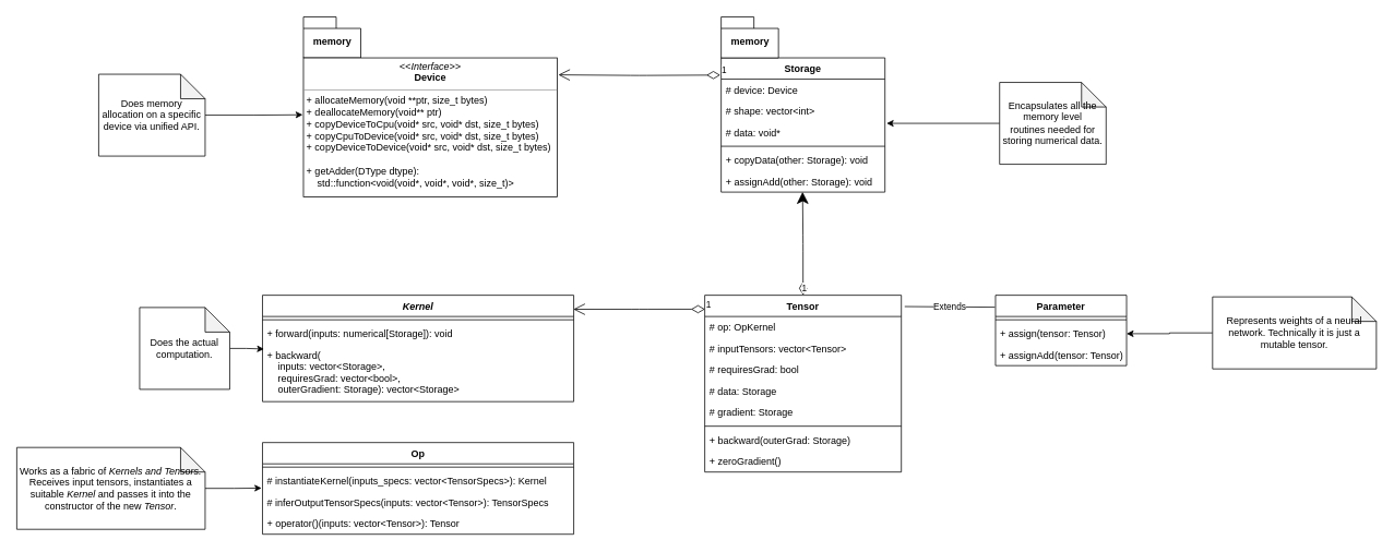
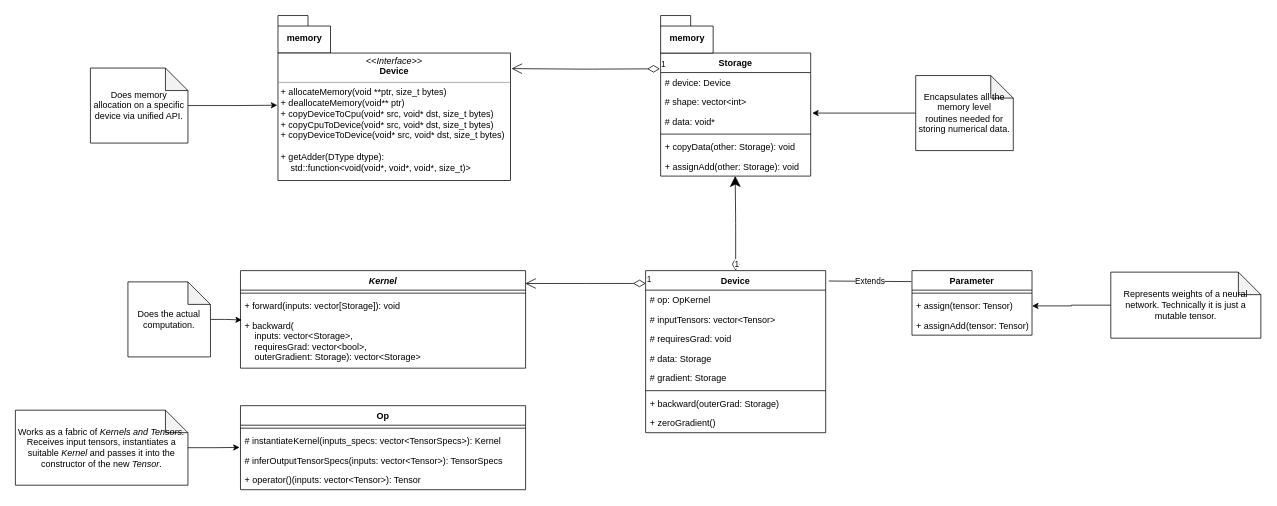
  <mxCell id="0" />
  <mxCell id="1" parent="0" />
- <mxCell id="2" value="Tensor" style="swimlane;fontStyle=1;align=center;verticalAlign=top;childLayout=stackLayout;horizontal=1;startSize=26;horizontalStack=0;resizeParent=1;resizeParentMax=0;resizeLast=0;collapsible=1;marginBottom=0;" parent="1" vertex="1"><mxGeometry x="860" y="360" width="240" height="216" as="geometry" /></mxCell>
+ <mxCell id="2" value="Device" style="swimlane;fontStyle=1;align=center;verticalAlign=top;childLayout=stackLayout;horizontal=1;startSize=26;horizontalStack=0;resizeParent=1;resizeParentMax=0;resizeLast=0;collapsible=1;marginBottom=0;" parent="1" vertex="1"><mxGeometry x="860" y="360" width="240" height="216" as="geometry" /></mxCell>
  <mxCell id="3" value="# op: OpKernel" style="text;strokeColor=none;fillColor=none;align=left;verticalAlign=top;spacingLeft=4;spacingRight=4;overflow=hidden;rotatable=0;points=[[0,0.5],[1,0.5]];portConstraint=eastwest;" parent="2" vertex="1"><mxGeometry y="26" width="240" height="26" as="geometry" /></mxCell>
  <mxCell id="4" value="# inputTensors: vector&lt;Tensor&gt;" style="text;strokeColor=none;fillColor=none;align=left;verticalAlign=top;spacingLeft=4;spacingRight=4;overflow=hidden;rotatable=0;points=[[0,0.5],[1,0.5]];portConstraint=eastwest;" parent="2" vertex="1"><mxGeometry y="52" width="240" height="26" as="geometry" /></mxCell>
- <mxCell id="5" value="# requiresGrad: bool" style="text;strokeColor=none;fillColor=none;align=left;verticalAlign=top;spacingLeft=4;spacingRight=4;overflow=hidden;rotatable=0;points=[[0,0.5],[1,0.5]];portConstraint=eastwest;" parent="2" vertex="1"><mxGeometry y="78" width="240" height="26" as="geometry" /></mxCell>
+ <mxCell id="5" value="# requiresGrad: void" style="text;strokeColor=none;fillColor=none;align=left;verticalAlign=top;spacingLeft=4;spacingRight=4;overflow=hidden;rotatable=0;points=[[0,0.5],[1,0.5]];portConstraint=eastwest;" parent="2" vertex="1"><mxGeometry y="78" width="240" height="26" as="geometry" /></mxCell>
  <mxCell id="6" value="# data: Storage" style="text;strokeColor=none;fillColor=none;align=left;verticalAlign=top;spacingLeft=4;spacingRight=4;overflow=hidden;rotatable=0;points=[[0,0.5],[1,0.5]];portConstraint=eastwest;" parent="2" vertex="1"><mxGeometry y="104" width="240" height="26" as="geometry" /></mxCell>
  <mxCell id="7" value="# gradient: Storage" style="text;strokeColor=none;fillColor=none;align=left;verticalAlign=top;spacingLeft=4;spacingRight=4;overflow=hidden;rotatable=0;points=[[0,0.5],[1,0.5]];portConstraint=eastwest;" parent="2" vertex="1"><mxGeometry y="130" width="240" height="26" as="geometry" /></mxCell>
  <mxCell id="8" value="" style="line;strokeWidth=1;fillColor=none;align=left;verticalAlign=middle;spacingTop=-1;spacingLeft=3;spacingRight=3;rotatable=0;labelPosition=right;points=[];portConstraint=eastwest;" parent="2" vertex="1"><mxGeometry y="156" width="240" height="8" as="geometry" /></mxCell>
  <mxCell id="9" value="+ backward(outerGrad: Storage)" style="text;strokeColor=none;fillColor=none;align=left;verticalAlign=top;spacingLeft=4;spacingRight=4;overflow=hidden;rotatable=0;points=[[0,0.5],[1,0.5]];portConstraint=eastwest;" parent="2" vertex="1"><mxGeometry y="164" width="240" height="26" as="geometry" /></mxCell>
  <mxCell id="10" value="+ zeroGradient()" style="text;strokeColor=none;fillColor=none;align=left;verticalAlign=top;spacingLeft=4;spacingRight=4;overflow=hidden;rotatable=0;points=[[0,0.5],[1,0.5]];portConstraint=eastwest;" parent="2" vertex="1"><mxGeometry y="190" width="240" height="26" as="geometry" /></mxCell>
  <mxCell id="11" value="Op" style="swimlane;fontStyle=1;align=center;verticalAlign=top;childLayout=stackLayout;horizontal=1;startSize=26;horizontalStack=0;resizeParent=1;resizeParentMax=0;resizeLast=0;collapsible=1;marginBottom=0;" parent="1" vertex="1"><mxGeometry x="320" y="540" width="380" height="112" as="geometry" /></mxCell>
  <mxCell id="12" value="" style="line;strokeWidth=1;fillColor=none;align=left;verticalAlign=middle;spacingTop=-1;spacingLeft=3;spacingRight=3;rotatable=0;labelPosition=right;points=[];portConstraint=eastwest;" parent="11" vertex="1"><mxGeometry y="26" width="380" height="8" as="geometry" /></mxCell>
  <mxCell id="13" value="# instantiateKernel(inputs_specs: vector&lt;TensorSpecs&gt;): Kernel" style="text;strokeColor=none;fillColor=none;align=left;verticalAlign=top;spacingLeft=4;spacingRight=4;overflow=hidden;rotatable=0;points=[[0,0.5],[1,0.5]];portConstraint=eastwest;" parent="11" vertex="1"><mxGeometry y="34" width="380" height="26" as="geometry" /></mxCell>
  <mxCell id="14" value="# inferOutputTensorSpecs(inputs: vector&lt;Tensor&gt;): TensorSpecs" style="text;strokeColor=none;fillColor=none;align=left;verticalAlign=top;spacingLeft=4;spacingRight=4;overflow=hidden;rotatable=0;points=[[0,0.5],[1,0.5]];portConstraint=eastwest;" parent="11" vertex="1"><mxGeometry y="60" width="380" height="26" as="geometry" /></mxCell>
  <mxCell id="15" value="+ operator()(inputs: vector&lt;Tensor&gt;): Tensor" style="text;strokeColor=none;fillColor=none;align=left;verticalAlign=top;spacingLeft=4;spacingRight=4;overflow=hidden;rotatable=0;points=[[0,0.5],[1,0.5]];portConstraint=eastwest;" parent="11" vertex="1"><mxGeometry y="86" width="380" height="26" as="geometry" /></mxCell>
  <mxCell id="16" value="Kernel" style="swimlane;fontStyle=3;align=center;verticalAlign=top;childLayout=stackLayout;horizontal=1;startSize=26;horizontalStack=0;resizeParent=1;resizeParentMax=0;resizeLast=0;collapsible=1;marginBottom=0;" parent="1" vertex="1"><mxGeometry x="320" y="360" width="380" height="130" as="geometry" /></mxCell>
  <mxCell id="17" value="" style="line;strokeWidth=1;fillColor=none;align=left;verticalAlign=middle;spacingTop=-1;spacingLeft=3;spacingRight=3;rotatable=0;labelPosition=right;points=[];portConstraint=eastwest;" parent="16" vertex="1"><mxGeometry y="26" width="380" height="8" as="geometry" /></mxCell>
- <mxCell id="18" value="+ forward(inputs: numerical[Storage]): void" style="text;strokeColor=none;fillColor=none;align=left;verticalAlign=top;spacingLeft=4;spacingRight=4;overflow=hidden;rotatable=0;points=[[0,0.5],[1,0.5]];portConstraint=eastwest;" parent="16" vertex="1"><mxGeometry y="34" width="380" height="26" as="geometry" /></mxCell>
+ <mxCell id="18" value="+ forward(inputs: vector[Storage]): void" style="text;strokeColor=none;fillColor=none;align=left;verticalAlign=top;spacingLeft=4;spacingRight=4;overflow=hidden;rotatable=0;points=[[0,0.5],[1,0.5]];portConstraint=eastwest;" parent="16" vertex="1"><mxGeometry y="34" width="380" height="26" as="geometry" /></mxCell>
  <mxCell id="19" value="+ backward(&#10;    inputs: vector&lt;Storage&gt;, &#10;    requiresGrad: vector&lt;bool&gt;, &#10;    outerGradient: Storage): vector&lt;Storage&gt;" style="text;strokeColor=none;fillColor=none;align=left;verticalAlign=top;spacingLeft=4;spacingRight=4;overflow=hidden;rotatable=0;points=[[0,0.5],[1,0.5]];portConstraint=eastwest;" parent="16" vertex="1"><mxGeometry y="60" width="380" height="70" as="geometry" /></mxCell>
  <mxCell id="20" value="memory" style="shape=folder;fontStyle=1;spacingTop=10;tabWidth=40;tabHeight=14;tabPosition=left;html=1;" parent="1" vertex="1"><mxGeometry x="370" y="20" width="70" height="50" as="geometry" /></mxCell>
  <mxCell id="21" value="&lt;p style=&quot;margin: 0px ; margin-top: 4px ; text-align: center&quot;&gt;&lt;i&gt;&amp;lt;&amp;lt;Interface&amp;gt;&amp;gt;&lt;/i&gt;&lt;br&gt;&lt;b&gt;Device&lt;/b&gt;&lt;/p&gt;&lt;hr size=&quot;1&quot;&gt;&lt;p style=&quot;margin: 0px ; margin-left: 4px&quot;&gt;+ allocateMemory(void **ptr, size_t bytes)&lt;br&gt;+ deallocateMemory(void** ptr)&lt;/p&gt;&lt;p style=&quot;margin: 0px ; margin-left: 4px&quot;&gt;+&amp;nbsp;copyDeviceToCpu(void* src, void* dst, size_t bytes)&lt;/p&gt;&lt;p style=&quot;margin: 0px ; margin-left: 4px&quot;&gt;+&amp;nbsp;copyCpuToDevice(void* src, void* dst, size_t bytes)&lt;/p&gt;&lt;p style=&quot;margin: 0px ; margin-left: 4px&quot;&gt;+ copyDeviceToDevice(void* src, void* dst, size_t bytes)&lt;br&gt;&lt;/p&gt;&lt;p style=&quot;margin: 0px ; margin-left: 4px&quot;&gt;&lt;br&gt;&lt;/p&gt;&lt;p style=&quot;margin: 0px ; margin-left: 4px&quot;&gt;+&amp;nbsp;getAdder(DType dtype):&amp;nbsp;&lt;/p&gt;&lt;p style=&quot;margin: 0px ; margin-left: 4px&quot;&gt;&amp;nbsp; &amp;nbsp; std::function&amp;lt;void(void*, void*, void*, size_t)&amp;gt;&lt;/p&gt;" style="verticalAlign=top;align=left;overflow=fill;fontSize=12;fontFamily=Helvetica;html=1;" parent="1" vertex="1"><mxGeometry x="370" y="70" width="310" height="170" as="geometry" /></mxCell>
  <mxCell id="22" value="Storage" style="swimlane;fontStyle=1;align=center;verticalAlign=top;childLayout=stackLayout;horizontal=1;startSize=26;horizontalStack=0;resizeParent=1;resizeParentMax=0;resizeLast=0;collapsible=1;marginBottom=0;" parent="1" vertex="1"><mxGeometry x="880" y="70" width="200" height="164" as="geometry" /></mxCell>
  <mxCell id="23" value="# device: Device" style="text;strokeColor=none;fillColor=none;align=left;verticalAlign=top;spacingLeft=4;spacingRight=4;overflow=hidden;rotatable=0;points=[[0,0.5],[1,0.5]];portConstraint=eastwest;" parent="22" vertex="1"><mxGeometry y="26" width="200" height="26" as="geometry" /></mxCell>
  <mxCell id="24" value="# shape: vector&lt;int&gt;" style="text;strokeColor=none;fillColor=none;align=left;verticalAlign=top;spacingLeft=4;spacingRight=4;overflow=hidden;rotatable=0;points=[[0,0.5],[1,0.5]];portConstraint=eastwest;" parent="22" vertex="1"><mxGeometry y="52" width="200" height="26" as="geometry" /></mxCell>
  <mxCell id="25" value="# data: void*" style="text;strokeColor=none;fillColor=none;align=left;verticalAlign=top;spacingLeft=4;spacingRight=4;overflow=hidden;rotatable=0;points=[[0,0.5],[1,0.5]];portConstraint=eastwest;" parent="22" vertex="1"><mxGeometry y="78" width="200" height="26" as="geometry" /></mxCell>
  <mxCell id="26" value="" style="line;strokeWidth=1;fillColor=none;align=left;verticalAlign=middle;spacingTop=-1;spacingLeft=3;spacingRight=3;rotatable=0;labelPosition=right;points=[];portConstraint=eastwest;" parent="22" vertex="1"><mxGeometry y="104" width="200" height="8" as="geometry" /></mxCell>
  <mxCell id="27" value="+ copyData(other: Storage): void" style="text;strokeColor=none;fillColor=none;align=left;verticalAlign=top;spacingLeft=4;spacingRight=4;overflow=hidden;rotatable=0;points=[[0,0.5],[1,0.5]];portConstraint=eastwest;" parent="22" vertex="1"><mxGeometry y="112" width="200" height="26" as="geometry" /></mxCell>
  <mxCell id="28" value="+ assignAdd(other: Storage): void" style="text;strokeColor=none;fillColor=none;align=left;verticalAlign=top;spacingLeft=4;spacingRight=4;overflow=hidden;rotatable=0;points=[[0,0.5],[1,0.5]];portConstraint=eastwest;" parent="22" vertex="1"><mxGeometry y="138" width="200" height="26" as="geometry" /></mxCell>
  <mxCell id="29" value="1" style="endArrow=open;html=1;endSize=12;startArrow=diamondThin;startSize=14;startFill=0;edgeStyle=orthogonalEdgeStyle;align=left;verticalAlign=bottom;entryX=1.004;entryY=0.122;entryDx=0;entryDy=0;entryPerimeter=0;" parent="1" target="21" edge="1"><mxGeometry x="-1" y="3" relative="1" as="geometry"><mxPoint x="879" y="91" as="sourcePoint" /><mxPoint x="930" y="270" as="targetPoint" /></mxGeometry></mxCell>
  <mxCell id="30" value="memory" style="shape=folder;fontStyle=1;spacingTop=10;tabWidth=40;tabHeight=14;tabPosition=left;html=1;" parent="1" vertex="1"><mxGeometry x="880" y="20" width="70" height="50" as="geometry" /></mxCell>
  <mxCell id="31" value="1" style="endArrow=classic;html=1;endSize=12;startArrow=diamondThin;startSize=14;startFill=0;edgeStyle=orthogonalEdgeStyle;align=left;verticalAlign=bottom;exitX=0.5;exitY=0;exitDx=0;exitDy=0;entryX=0.497;entryY=0.992;entryDx=0;entryDy=0;entryPerimeter=0;" parent="1" source="2" target="28" edge="1"><mxGeometry x="-1" y="3" relative="1" as="geometry"><mxPoint x="990" y="340" as="sourcePoint" /><mxPoint x="1150" y="340" as="targetPoint" /></mxGeometry></mxCell>
  <mxCell id="32" value="1" style="endArrow=open;html=1;endSize=12;startArrow=diamondThin;startSize=14;startFill=0;edgeStyle=orthogonalEdgeStyle;align=left;verticalAlign=bottom;exitX=0.001;exitY=0.079;exitDx=0;exitDy=0;exitPerimeter=0;entryX=0.999;entryY=0.132;entryDx=0;entryDy=0;entryPerimeter=0;" parent="1" source="2" target="16" edge="1"><mxGeometry x="-1" y="3" relative="1" as="geometry"><mxPoint x="760" y="430" as="sourcePoint" /><mxPoint x="920" y="430" as="targetPoint" /></mxGeometry></mxCell>
  <mxCell id="33" style="edgeStyle=orthogonalEdgeStyle;rounded=0;orthogonalLoop=1;jettySize=auto;html=1;entryX=0.005;entryY=0.082;entryDx=0;entryDy=0;entryPerimeter=0;" parent="1" source="34" target="19" edge="1"><mxGeometry relative="1" as="geometry" /></mxCell>
  <mxCell id="34" value="Does the actual computation." style="shape=note;whiteSpace=wrap;html=1;backgroundOutline=1;darkOpacity=0.05;" parent="1" vertex="1"><mxGeometry x="170" y="375" width="110" height="100" as="geometry" /></mxCell>
  <mxCell id="35" style="edgeStyle=orthogonalEdgeStyle;rounded=0;orthogonalLoop=1;jettySize=auto;html=1;entryX=-0.003;entryY=0.832;entryDx=0;entryDy=0;entryPerimeter=0;" parent="1" source="36" target="13" edge="1"><mxGeometry relative="1" as="geometry" /></mxCell>
  <mxCell id="36" value="Works as a fabric of &lt;i&gt;Kernels and Tensors. &lt;/i&gt;Receives input tensors, instantiates a suitable &lt;i&gt;Kernel &lt;/i&gt;and passes it into the constructor of the new &lt;i&gt;Tensor&lt;/i&gt;." style="shape=note;whiteSpace=wrap;html=1;backgroundOutline=1;darkOpacity=0.05;" parent="1" vertex="1"><mxGeometry y="546" width="230" height="100" as="geometry" x="20" /></mxCell>
  <mxCell id="37" style="edgeStyle=orthogonalEdgeStyle;rounded=0;orthogonalLoop=1;jettySize=auto;html=1;entryX=-0.003;entryY=0.409;entryDx=0;entryDy=0;entryPerimeter=0;" parent="1" source="38" target="21" edge="1"><mxGeometry relative="1" as="geometry" /></mxCell>
  <mxCell id="38" value="Does memory allocation on a specific device via unified API." style="shape=note;whiteSpace=wrap;html=1;backgroundOutline=1;darkOpacity=0.05;" parent="1" vertex="1"><mxGeometry x="120" y="90" width="130" height="100" as="geometry" /></mxCell>
  <mxCell id="39" style="edgeStyle=orthogonalEdgeStyle;rounded=0;orthogonalLoop=1;jettySize=auto;html=1;entryX=1.01;entryY=0.077;entryDx=0;entryDy=0;entryPerimeter=0;" parent="1" source="40" target="25" edge="1"><mxGeometry relative="1" as="geometry" /></mxCell>
  <mxCell id="40" value="Encapsulates all the memory level&lt;br&gt;routines needed for storing numerical data." style="shape=note;whiteSpace=wrap;html=1;backgroundOutline=1;darkOpacity=0.05;" parent="1" vertex="1"><mxGeometry x="1220" y="100" width="130" height="100" as="geometry" /></mxCell>
  <mxCell id="41" value="Parameter" style="swimlane;fontStyle=1;align=center;verticalAlign=top;childLayout=stackLayout;horizontal=1;startSize=26;horizontalStack=0;resizeParent=1;resizeParentMax=0;resizeLast=0;collapsible=1;marginBottom=0;" vertex="1" parent="1"><mxGeometry x="1215" y="360" width="160" height="86" as="geometry" /></mxCell>
  <mxCell id="42" value="" style="line;strokeWidth=1;fillColor=none;align=left;verticalAlign=middle;spacingTop=-1;spacingLeft=3;spacingRight=3;rotatable=0;labelPosition=right;points=[];portConstraint=eastwest;" vertex="1" parent="41"><mxGeometry y="26" width="160" height="8" as="geometry" /></mxCell>
  <mxCell id="43" value="+ assign(tensor: Tensor)" style="text;strokeColor=none;fillColor=none;align=left;verticalAlign=top;spacingLeft=4;spacingRight=4;overflow=hidden;rotatable=0;points=[[0,0.5],[1,0.5]];portConstraint=eastwest;" vertex="1" parent="41"><mxGeometry y="34" width="160" height="26" as="geometry" /></mxCell>
  <mxCell id="44" value="+ assignAdd(tensor: Tensor)" style="text;strokeColor=none;fillColor=none;align=left;verticalAlign=top;spacingLeft=4;spacingRight=4;overflow=hidden;rotatable=0;points=[[0,0.5],[1,0.5]];portConstraint=eastwest;" vertex="1" parent="41"><mxGeometry y="60" width="160" height="26" as="geometry" /></mxCell>
  <mxCell id="45" value="Extends" style="endArrow=none;endSize=16;endFill=0;html=1;entryX=1.017;entryY=0.064;entryDx=0;entryDy=0;entryPerimeter=0;exitX=-0.005;exitY=0.17;exitDx=0;exitDy=0;exitPerimeter=0;" edge="1" parent="1" source="41" target="2"><mxGeometry width="160" relative="1" as="geometry"><mxPoint x="1180" y="550" as="sourcePoint" /><mxPoint x="1340" y="550" as="targetPoint" /></mxGeometry></mxCell>
  <mxCell id="46" style="edgeStyle=orthogonalEdgeStyle;rounded=0;orthogonalLoop=1;jettySize=auto;html=1;entryX=1;entryY=0.5;entryDx=0;entryDy=0;" edge="1" parent="1" source="47" target="43"><mxGeometry relative="1" as="geometry" /></mxCell>
  <mxCell id="47" value="Represents weights of a neural network. Technically it is just a mutable tensor." style="shape=note;whiteSpace=wrap;html=1;backgroundOutline=1;darkOpacity=0.05;" vertex="1" parent="1"><mxGeometry x="1480" y="362" width="200" height="88" as="geometry" /></mxCell>
